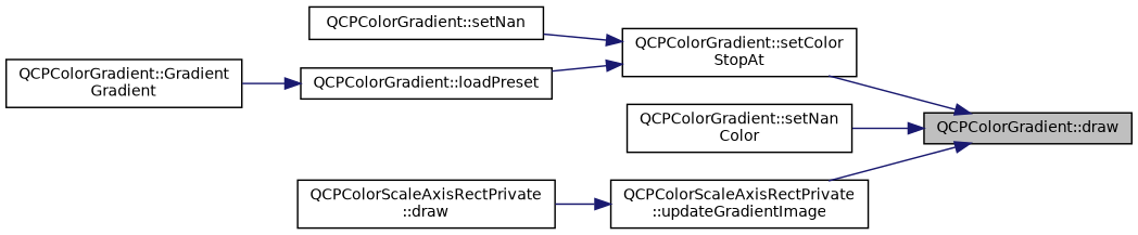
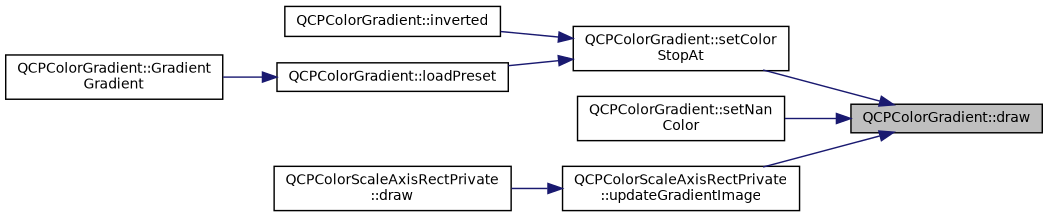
  digraph {
    rankdir=RL
    node [color=black fillcolor=white fontname=Helvetica fontsize=10 shape=record style=filled]
    edge [color=midnightblue dir=back fontname=Helvetica fontsize=10 labelfontname=Helvetica labelfontsize=10 style=solid]
    n1 [fillcolor=grey75 fontcolor=black height=0.2 label="QCPColorGradient::draw" width=0.4]
    n2 [height=0.2 label="QCPColorGradient::setColor\lStopAt" width=0.4]
    n3 [height=0.2 label="QCPColorGradient::setNan\lColor" width=0.4]
    n4 [height=0.2 label="QCPColorScaleAxisRectPrivate\l::updateGradientImage" width=0.4]
-   n5 [height=0.2 label="QCPColorGradient::setNan" width=0.4]
+   n5 [height=0.2 label="QCPColorGradient::inverted" width=0.4]
    n6 [height=0.2 label="QCPColorGradient::loadPreset" width=0.4]
    n7 [height=0.2 label="QCPColorScaleAxisRectPrivate\l::draw" width=0.4]
    n8 [height=0.2 label="QCPColorGradient::Gradient\lGradient" width=0.4]
    n1 -> n2
    n1 -> n3
    n1 -> n4
    n2 -> n5
    n2 -> n6
    n4 -> n7
    n6 -> n8
  }
